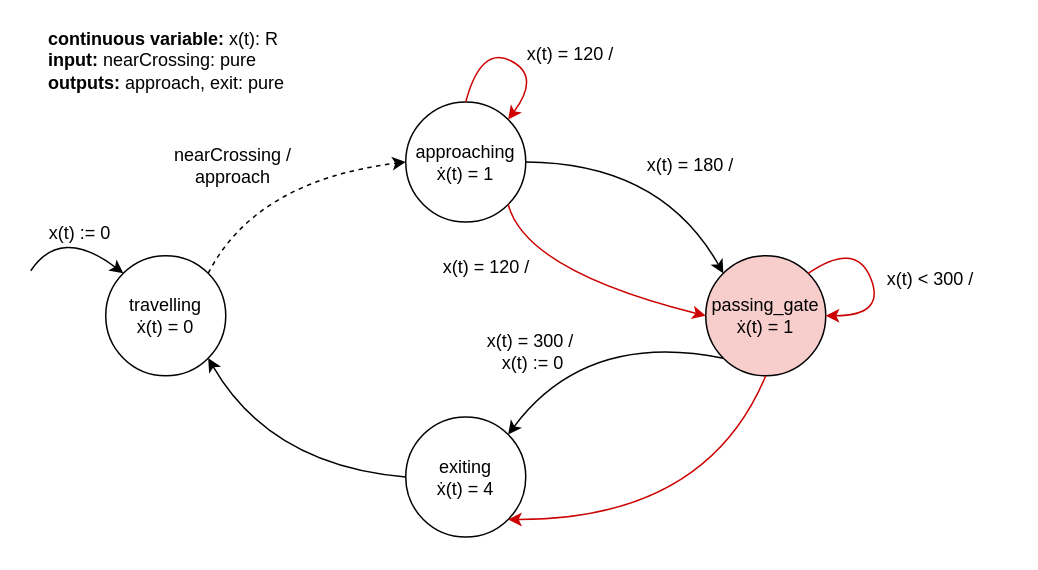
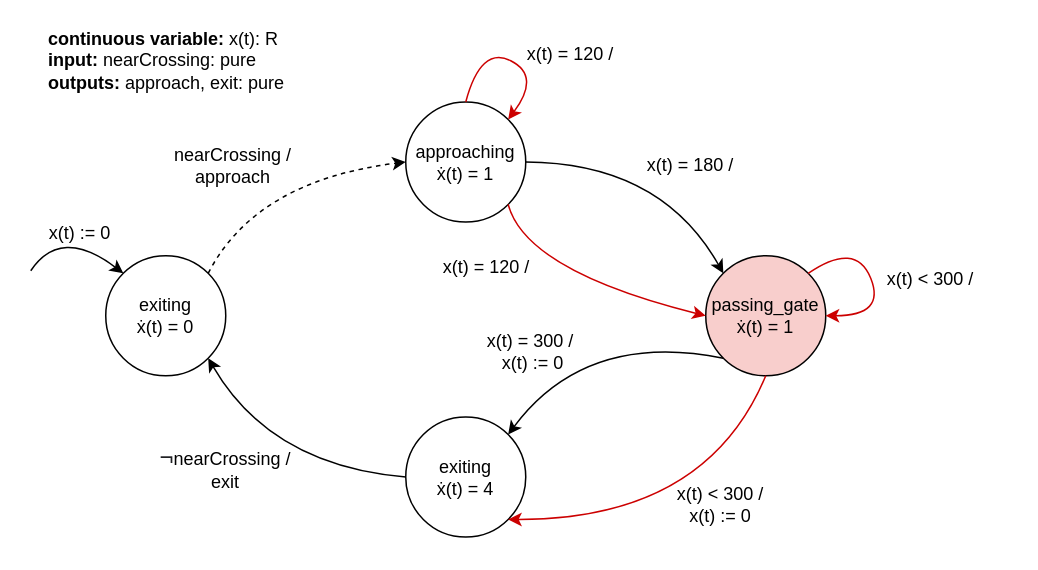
  <mxCell id="0" />
  <mxCell id="1" parent="0" />
  <mxCell id="2" value="exiting&lt;br&gt;ẋ(t) = 4" style="ellipse;whiteSpace=wrap;html=1;aspect=fixed;" parent="1" vertex="1"><mxGeometry x="270" y="277.5" width="80" height="80" as="geometry" /></mxCell>
  <mxCell id="3" value="&lt;b&gt;continuous variable:&amp;nbsp;&lt;/b&gt;x(t): R&lt;b&gt;&lt;br&gt;input: &lt;/b&gt;nearCrossing: pure&lt;br&gt;&lt;b&gt;outputs:&lt;/b&gt;&amp;nbsp;approach, exit: pure" style="text;html=1;strokeColor=none;fillColor=none;align=left;verticalAlign=middle;whiteSpace=wrap;rounded=0;" parent="1" vertex="1"><mxGeometry x="30" y="20" width="230" height="40" as="geometry" /></mxCell>
  <mxCell id="4" value="approaching&lt;br&gt;ẋ(t) = 1" style="ellipse;whiteSpace=wrap;html=1;aspect=fixed;" parent="1" vertex="1"><mxGeometry x="270" y="67.5" width="80" height="80" as="geometry" /></mxCell>
  <mxCell id="5" value="&lt;span style=&quot;text-align: left&quot;&gt;nearCrossing &lt;/span&gt;&lt;span style=&quot;text-align: left&quot;&gt;/ approach&lt;/span&gt;" style="text;html=1;strokeColor=none;fillColor=none;align=center;verticalAlign=middle;whiteSpace=wrap;rounded=0;" parent="1" vertex="1"><mxGeometry x="100" y="80" width="110" height="60" as="geometry" /></mxCell>
- <mxCell id="7" value="travelling&lt;br&gt;ẋ(t) = 0" style="ellipse;whiteSpace=wrap;html=1;aspect=fixed;" parent="1" vertex="1"><mxGeometry x="70" y="170" width="80" height="80" as="geometry" /></mxCell>
+ <mxCell id="6" value="&lt;span style=&quot;color: rgb(32 , 33 , 36) ; font-family: &amp;#34;arial&amp;#34; , sans-serif ; font-size: 16px ; text-align: left ; background-color: rgb(255 , 255 , 255)&quot;&gt;¬&lt;/span&gt;&lt;span style=&quot;text-align: left&quot;&gt;nearCrossing / exit&lt;br&gt;&lt;/span&gt;" style="text;html=1;strokeColor=none;fillColor=none;align=center;verticalAlign=middle;whiteSpace=wrap;rounded=0;" parent="1" vertex="1"><mxGeometry x="100" y="286.25" width="100" height="48.75" as="geometry" /></mxCell>
+ <mxCell id="7" value="exiting&lt;br&gt;ẋ(t) = 0" style="ellipse;whiteSpace=wrap;html=1;aspect=fixed;" parent="1" vertex="1"><mxGeometry x="70" y="170" width="80" height="80" as="geometry" /></mxCell>
  <mxCell id="8" value="" style="endArrow=classic;html=1;entryX=0;entryY=0.5;entryDx=0;entryDy=0;exitX=1;exitY=0;exitDx=0;exitDy=0;curved=1;dashed=1;" parent="1" source="7" target="4" edge="1"><mxGeometry width="50" height="50" relative="1" as="geometry"><mxPoint x="120" y="150" as="sourcePoint" /><mxPoint x="170" y="100" as="targetPoint" /><Array as="points"><mxPoint x="170" y="120" /></Array></mxGeometry></mxCell>
  <mxCell id="9" value="" style="endArrow=classic;html=1;entryX=0;entryY=0;entryDx=0;entryDy=0;curved=1;" parent="1" target="7" edge="1"><mxGeometry width="50" height="50" relative="1" as="geometry"><mxPoint x="20" y="180" as="sourcePoint" /><mxPoint x="50" y="150" as="targetPoint" /><Array as="points"><mxPoint x="40" y="150" /></Array></mxGeometry></mxCell>
  <mxCell id="10" value="x(t) := 0" style="text;html=1;strokeColor=none;fillColor=none;align=center;verticalAlign=middle;whiteSpace=wrap;rounded=0;" parent="1" vertex="1"><mxGeometry x="28" y="144.5" width="50" height="20" as="geometry" /></mxCell>
  <mxCell id="11" value="passing_gate&lt;br&gt;ẋ(t) = 1" style="ellipse;whiteSpace=wrap;html=1;aspect=fixed;fillColor=#f8cecc;" parent="1" vertex="1"><mxGeometry x="470" y="170" width="80" height="80" as="geometry" /></mxCell>
  <mxCell id="12" value="" style="endArrow=classic;html=1;exitX=1;exitY=1;exitDx=0;exitDy=0;entryX=0;entryY=0.5;entryDx=0;entryDy=0;curved=1;fillColor=#e51400;strokeColor=#CC0000;" parent="1" source="4" target="11" edge="1"><mxGeometry width="50" height="50" relative="1" as="geometry"><mxPoint x="360" y="230" as="sourcePoint" /><mxPoint x="410" y="180" as="targetPoint" /><Array as="points"><mxPoint x="350" y="180" /></Array></mxGeometry></mxCell>
  <mxCell id="13" value="" style="endArrow=classic;html=1;exitX=0.5;exitY=1;exitDx=0;exitDy=0;entryX=1;entryY=1;entryDx=0;entryDy=0;curved=1;strokeColor=#CC0000;" parent="1" source="11" target="2" edge="1"><mxGeometry width="50" height="50" relative="1" as="geometry"><mxPoint x="360" y="210" as="sourcePoint" /><mxPoint x="410" y="160" as="targetPoint" /><Array as="points"><mxPoint x="470" y="346" /></Array></mxGeometry></mxCell>
  <mxCell id="14" value="" style="endArrow=classic;html=1;entryX=1;entryY=1;entryDx=0;entryDy=0;exitX=0;exitY=0.5;exitDx=0;exitDy=0;curved=1;" parent="1" source="2" target="7" edge="1"><mxGeometry width="50" height="50" relative="1" as="geometry"><mxPoint x="360" y="210" as="sourcePoint" /><mxPoint x="410" y="160" as="targetPoint" /><Array as="points"><mxPoint x="180" y="310" /></Array></mxGeometry></mxCell>
  <mxCell id="15" value="x(t) = 120 /" style="text;html=1;strokeColor=none;fillColor=none;align=center;verticalAlign=middle;whiteSpace=wrap;rounded=0;" parent="1" vertex="1"><mxGeometry x="274" y="161.5" width="100" height="32.5" as="geometry" /></mxCell>
  <mxCell id="16" value="x(t) = 300 /&amp;nbsp;&lt;br&gt;x(t) := 0" style="text;html=1;strokeColor=none;fillColor=none;align=center;verticalAlign=middle;whiteSpace=wrap;rounded=0;" parent="1" vertex="1"><mxGeometry x="305" y="217.5" width="100" height="32.5" as="geometry" /></mxCell>
  <mxCell id="17" value="" style="endArrow=classic;html=1;strokeColor=#CC0000;exitX=1;exitY=0;exitDx=0;exitDy=0;curved=1;entryX=1;entryY=0.5;entryDx=0;entryDy=0;" parent="1" source="11" target="11" edge="1"><mxGeometry width="50" height="50" relative="1" as="geometry"><mxPoint x="360" y="230" as="sourcePoint" /><mxPoint x="560" y="220" as="targetPoint" /><Array as="points"><mxPoint x="570" y="160" /><mxPoint x="590" y="210" /></Array></mxGeometry></mxCell>
  <mxCell id="18" value="x(t) &amp;lt; 300 /" style="text;html=1;strokeColor=none;fillColor=none;align=center;verticalAlign=middle;whiteSpace=wrap;rounded=0;" parent="1" vertex="1"><mxGeometry x="570" y="170" width="100" height="32.5" as="geometry" /></mxCell>
  <mxCell id="19" value="" style="endArrow=classic;html=1;entryX=1;entryY=0;entryDx=0;entryDy=0;exitX=0;exitY=1;exitDx=0;exitDy=0;curved=1;" parent="1" source="11" target="2" edge="1"><mxGeometry width="50" height="50" relative="1" as="geometry"><mxPoint x="330.004" y="307.496" as="sourcePoint" /><mxPoint x="461.72" y="233.28" as="targetPoint" /><Array as="points"><mxPoint x="390" y="220" /></Array></mxGeometry></mxCell>
+ <mxCell id="20" value="x(t) &amp;lt; 300 /&lt;br&gt;x(t) := 0" style="text;html=1;strokeColor=none;fillColor=none;align=center;verticalAlign=middle;whiteSpace=wrap;rounded=0;" parent="1" vertex="1"><mxGeometry x="430" y="320" width="100" height="32.5" as="geometry" /></mxCell>
  <mxCell id="21" value="" style="endArrow=classic;html=1;strokeColor=#CC0000;exitX=0.5;exitY=0;exitDx=0;exitDy=0;curved=1;entryX=1;entryY=0;entryDx=0;entryDy=0;" parent="1" source="4" target="4" edge="1"><mxGeometry width="50" height="50" relative="1" as="geometry"><mxPoint x="260.004" y="-8.284" as="sourcePoint" /><mxPoint x="271.72" y="20" as="targetPoint" /><Array as="points"><mxPoint x="320" y="30" /><mxPoint x="360" y="50" /></Array></mxGeometry></mxCell>
  <mxCell id="22" value="x(t) = 120 /" style="text;html=1;strokeColor=none;fillColor=none;align=center;verticalAlign=middle;whiteSpace=wrap;rounded=0;" parent="1" vertex="1"><mxGeometry x="330" y="20" width="100" height="32.5" as="geometry" /></mxCell>
  <mxCell id="23" value="" style="endArrow=classic;html=1;entryX=0;entryY=0;entryDx=0;entryDy=0;exitX=1;exitY=0.5;exitDx=0;exitDy=0;curved=1;" parent="1" source="4" target="11" edge="1"><mxGeometry width="50" height="50" relative="1" as="geometry"><mxPoint x="398.284" y="84.216" as="sourcePoint" /><mxPoint x="530" y="10" as="targetPoint" /><Array as="points"><mxPoint x="440" y="108" /></Array></mxGeometry></mxCell>
  <mxCell id="24" value="x(t) = 180 /" style="text;html=1;strokeColor=none;fillColor=none;align=center;verticalAlign=middle;whiteSpace=wrap;rounded=0;" parent="1" vertex="1"><mxGeometry x="410" y="93.75" width="100" height="32.5" as="geometry" /></mxCell>
